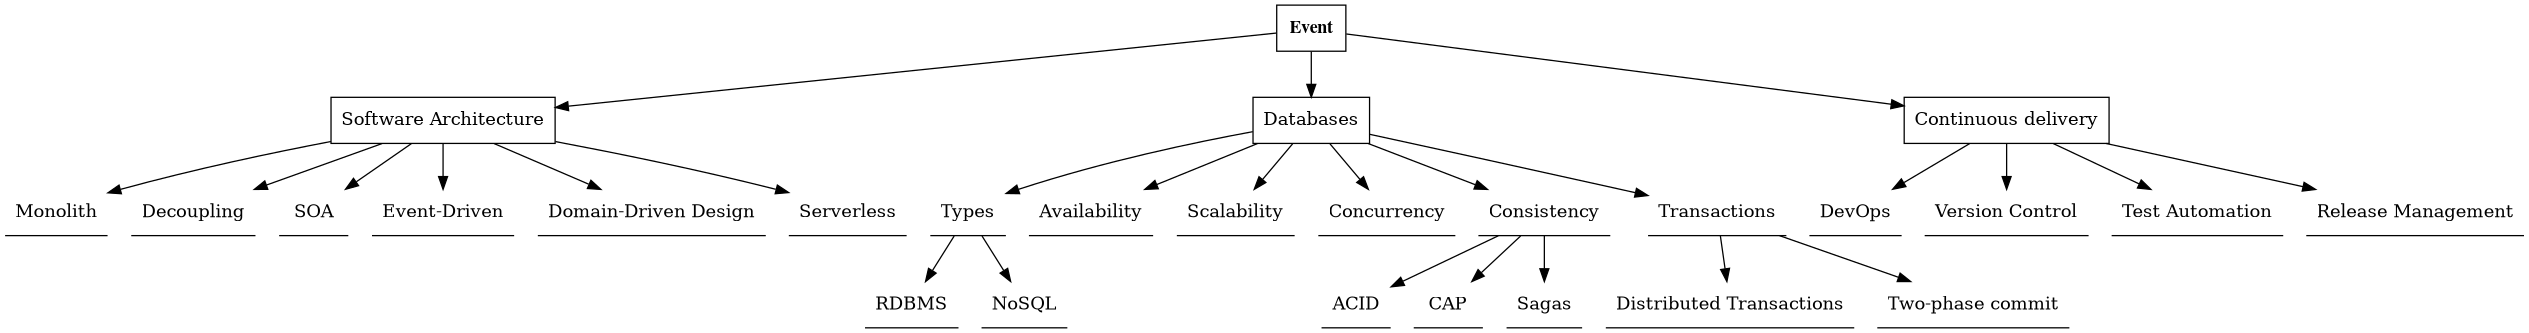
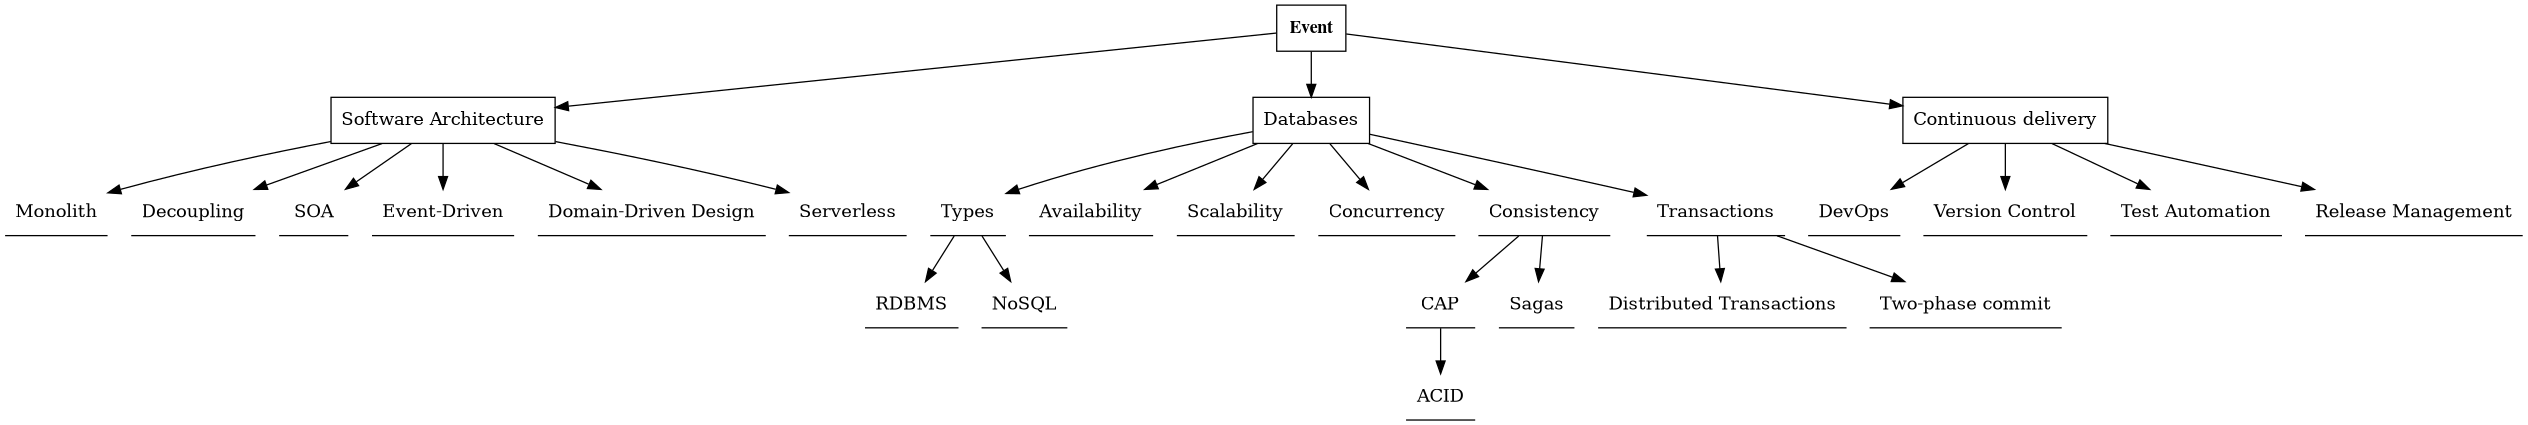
  digraph {
    node [shape=underline]
    n1 [fontname="times bold" label=Event shape=box]
    "Software Architecture" [shape=box]
    Databases [shape=box]
    "Continuous delivery" [shape=box]
    Monolith
    Decoupling
    SOA
    "Event-Driven"
    "Domain-Driven Design"
    Serverless
    Types
    Availability
    Scalability
    Concurrency
    Consistency
    Transactions
    DevOps
    "Version Control"
    "Test Automation"
    "Release Management"
    RDBMS
    NoSQL
    ACID
    CAP
    Sagas
    "Distributed Transactions"
    "Two-phase commit"
    n1 -> "Software Architecture"
    n1 -> Databases
    n1 -> "Continuous delivery"
    "Software Architecture" -> Monolith
    "Software Architecture" -> Decoupling
    "Software Architecture" -> SOA
    "Software Architecture" -> "Event-Driven"
    "Software Architecture" -> "Domain-Driven Design"
    "Software Architecture" -> Serverless
    Databases -> Types
    Databases -> Availability
    Databases -> Scalability
    Databases -> Concurrency
    Databases -> Consistency
    Databases -> Transactions
    "Continuous delivery" -> DevOps
    "Continuous delivery" -> "Version Control"
    "Continuous delivery" -> "Test Automation"
    "Continuous delivery" -> "Release Management"
    Types -> RDBMS
    Types -> NoSQL
-   Consistency -> ACID
+   CAP -> ACID
    Consistency -> CAP
    Consistency -> Sagas
    Transactions -> "Distributed Transactions"
    Transactions -> "Two-phase commit"
  }
